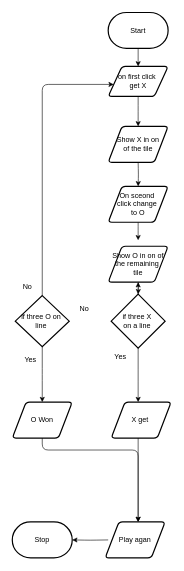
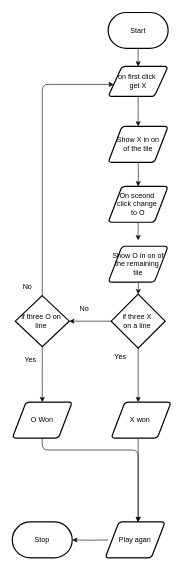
  <mxCell id="0" />
  <mxCell id="1" parent="0" />
  <mxCell id="2" style="edgeStyle=orthogonalEdgeStyle;html=1;" parent="1" source="3" target="6" edge="1"><mxGeometry relative="1" as="geometry" /></mxCell>
  <mxCell id="3" value="Start" style="strokeWidth=2;html=1;shape=mxgraph.flowchart.terminator;whiteSpace=wrap;" parent="1" vertex="1"><mxGeometry x="180" y="20" width="100" height="60" as="geometry" /></mxCell>
  <mxCell id="4" value="Stop" style="strokeWidth=2;html=1;shape=mxgraph.flowchart.terminator;whiteSpace=wrap;" parent="1" vertex="1"><mxGeometry x="20" y="870" width="100" height="60" as="geometry" /></mxCell>
  <mxCell id="5" style="edgeStyle=orthogonalEdgeStyle;html=1;" parent="1" source="6" edge="1"><mxGeometry relative="1" as="geometry"><mxPoint x="230" y="210" as="targetPoint" /></mxGeometry></mxCell>
  <mxCell id="6" value="on first click&amp;nbsp;&lt;br&gt;get X" style="shape=parallelogram;html=1;strokeWidth=2;perimeter=parallelogramPerimeter;whiteSpace=wrap;rounded=1;arcSize=12;size=0.23;" parent="1" vertex="1"><mxGeometry x="180" y="110" width="100" height="50" as="geometry" /></mxCell>
  <mxCell id="7" style="edgeStyle=orthogonalEdgeStyle;html=1;" parent="1" target="9" edge="1"><mxGeometry relative="1" as="geometry"><mxPoint x="230" y="270" as="sourcePoint" /></mxGeometry></mxCell>
  <mxCell id="8" style="edgeStyle=orthogonalEdgeStyle;html=1;" parent="1" source="9" edge="1"><mxGeometry relative="1" as="geometry"><mxPoint x="230" y="400" as="targetPoint" /></mxGeometry></mxCell>
  <mxCell id="9" value="On sceond&amp;nbsp;&lt;br&gt;click change&amp;nbsp;&lt;br&gt;to O" style="shape=parallelogram;html=1;strokeWidth=2;perimeter=parallelogramPerimeter;whiteSpace=wrap;rounded=1;arcSize=12;size=0.23;" parent="1" vertex="1"><mxGeometry x="180" y="310" width="100" height="60" as="geometry" /></mxCell>
  <mxCell id="10" style="edgeStyle=orthogonalEdgeStyle;html=1;" edge="1" parent="1" target="22"><mxGeometry relative="1" as="geometry"><mxPoint x="230" y="460" as="sourcePoint" /></mxGeometry></mxCell>
  <mxCell id="11" style="edgeStyle=orthogonalEdgeStyle;html=1;" parent="1" edge="1"><mxGeometry relative="1" as="geometry"><mxPoint x="230" y="730" as="sourcePoint" /><mxPoint x="230" y="870" as="targetPoint" /></mxGeometry></mxCell>
  <mxCell id="12" value="Yes" style="text;html=1;align=center;verticalAlign=middle;resizable=0;points=[];autosize=1;strokeColor=none;fillColor=none;" parent="1" vertex="1"><mxGeometry x="180" y="580" width="40" height="30" as="geometry" /></mxCell>
  <mxCell id="13" style="edgeStyle=orthogonalEdgeStyle;html=1;" parent="1" edge="1"><mxGeometry relative="1" as="geometry"><Array as="points"><mxPoint x="70" y="750" /><mxPoint x="230" y="750" /></Array><mxPoint x="70" y="730" as="sourcePoint" /><mxPoint x="230" y="870" as="targetPoint" /></mxGeometry></mxCell>
  <mxCell id="14" value="Yes" style="text;html=1;align=center;verticalAlign=middle;resizable=0;points=[];autosize=1;strokeColor=none;fillColor=none;" parent="1" vertex="1"><mxGeometry x="30" y="585" width="40" height="30" as="geometry" /></mxCell>
  <mxCell id="15" value="No" style="text;html=1;align=center;verticalAlign=middle;resizable=0;points=[];autosize=1;strokeColor=none;fillColor=none;" parent="1" vertex="1"><mxGeometry x="25" y="462.5" width="40" height="30" as="geometry" /></mxCell>
  <mxCell id="16" style="edgeStyle=orthogonalEdgeStyle;html=1;" parent="1" target="4" edge="1"><mxGeometry relative="1" as="geometry"><mxPoint x="180" y="900" as="sourcePoint" /></mxGeometry></mxCell>
  <mxCell id="17" style="edgeStyle=orthogonalEdgeStyle;html=1;" edge="1" parent="1" source="19"><mxGeometry relative="1" as="geometry"><mxPoint x="70" y="670" as="targetPoint" /></mxGeometry></mxCell>
  <mxCell id="18" style="edgeStyle=orthogonalEdgeStyle;html=1;" edge="1" parent="1" source="19" target="6"><mxGeometry relative="1" as="geometry"><Array as="points"><mxPoint x="70" y="140" /></Array></mxGeometry></mxCell>
  <mxCell id="19" value="if three O on&amp;nbsp;&lt;br&gt;line&amp;nbsp;" style="strokeWidth=2;html=1;shape=mxgraph.flowchart.decision;whiteSpace=wrap;" vertex="1" parent="1"><mxGeometry x="25" y="492.5" width="90" height="85" as="geometry" /></mxCell>
- <mxCell id="20" style="edgeStyle=orthogonalEdgeStyle;html=1;" edge="1" parent="1" source="22" target="25"><mxGeometry relative="1" as="geometry" /></mxCell>
+ <mxCell id="20" style="edgeStyle=orthogonalEdgeStyle;html=1;entryX=1;entryY=0.5;entryDx=0;entryDy=0;entryPerimeter=0;" edge="1" parent="1" source="22" target="19"><mxGeometry relative="1" as="geometry" /></mxCell>
  <mxCell id="21" style="edgeStyle=orthogonalEdgeStyle;html=1;" edge="1" parent="1" source="22"><mxGeometry relative="1" as="geometry"><mxPoint x="230" y="670" as="targetPoint" /></mxGeometry></mxCell>
  <mxCell id="22" value="if three X&amp;nbsp;&lt;br&gt;on a line&amp;nbsp;" style="strokeWidth=2;html=1;shape=mxgraph.flowchart.decision;whiteSpace=wrap;" vertex="1" parent="1"><mxGeometry x="185" y="490" width="90" height="90" as="geometry" /></mxCell>
  <mxCell id="23" value="No" style="text;html=1;align=center;verticalAlign=middle;resizable=0;points=[];autosize=1;strokeColor=none;fillColor=none;" vertex="1" parent="1"><mxGeometry x="120" y="500" width="40" height="30" as="geometry" /></mxCell>
  <mxCell id="24" value="Show X in on&lt;br&gt;of the tile" style="shape=parallelogram;html=1;strokeWidth=2;perimeter=parallelogramPerimeter;whiteSpace=wrap;rounded=1;arcSize=12;size=0.23;" vertex="1" parent="1"><mxGeometry x="180" y="210" width="100" height="60" as="geometry" /></mxCell>
  <mxCell id="25" value="Show O in on of the remaining&amp;nbsp;&lt;br&gt;tile" style="shape=parallelogram;html=1;strokeWidth=2;perimeter=parallelogramPerimeter;whiteSpace=wrap;rounded=1;arcSize=12;size=0.23;" vertex="1" parent="1"><mxGeometry x="180" y="410" width="100" height="60" as="geometry" /></mxCell>
  <mxCell id="26" value="O Won" style="shape=parallelogram;html=1;strokeWidth=2;perimeter=parallelogramPerimeter;whiteSpace=wrap;rounded=1;arcSize=12;size=0.23;" vertex="1" parent="1"><mxGeometry x="20" y="670" width="100" height="60" as="geometry" /></mxCell>
- <mxCell id="27" value="X get&amp;nbsp;" style="shape=parallelogram;html=1;strokeWidth=2;perimeter=parallelogramPerimeter;whiteSpace=wrap;rounded=1;arcSize=12;size=0.23;" vertex="1" parent="1"><mxGeometry x="185" y="670" width="100" height="60" as="geometry" /></mxCell>
+ <mxCell id="27" value="X won&amp;nbsp;" style="shape=parallelogram;html=1;strokeWidth=2;perimeter=parallelogramPerimeter;whiteSpace=wrap;rounded=1;arcSize=12;size=0.23;" vertex="1" parent="1"><mxGeometry x="185" y="670" width="100" height="60" as="geometry" /></mxCell>
  <mxCell id="28" value="Play agan" style="shape=parallelogram;html=1;strokeWidth=2;perimeter=parallelogramPerimeter;whiteSpace=wrap;rounded=1;arcSize=12;size=0.23;" vertex="1" parent="1"><mxGeometry x="175" y="870" width="100" height="60" as="geometry" /></mxCell>
